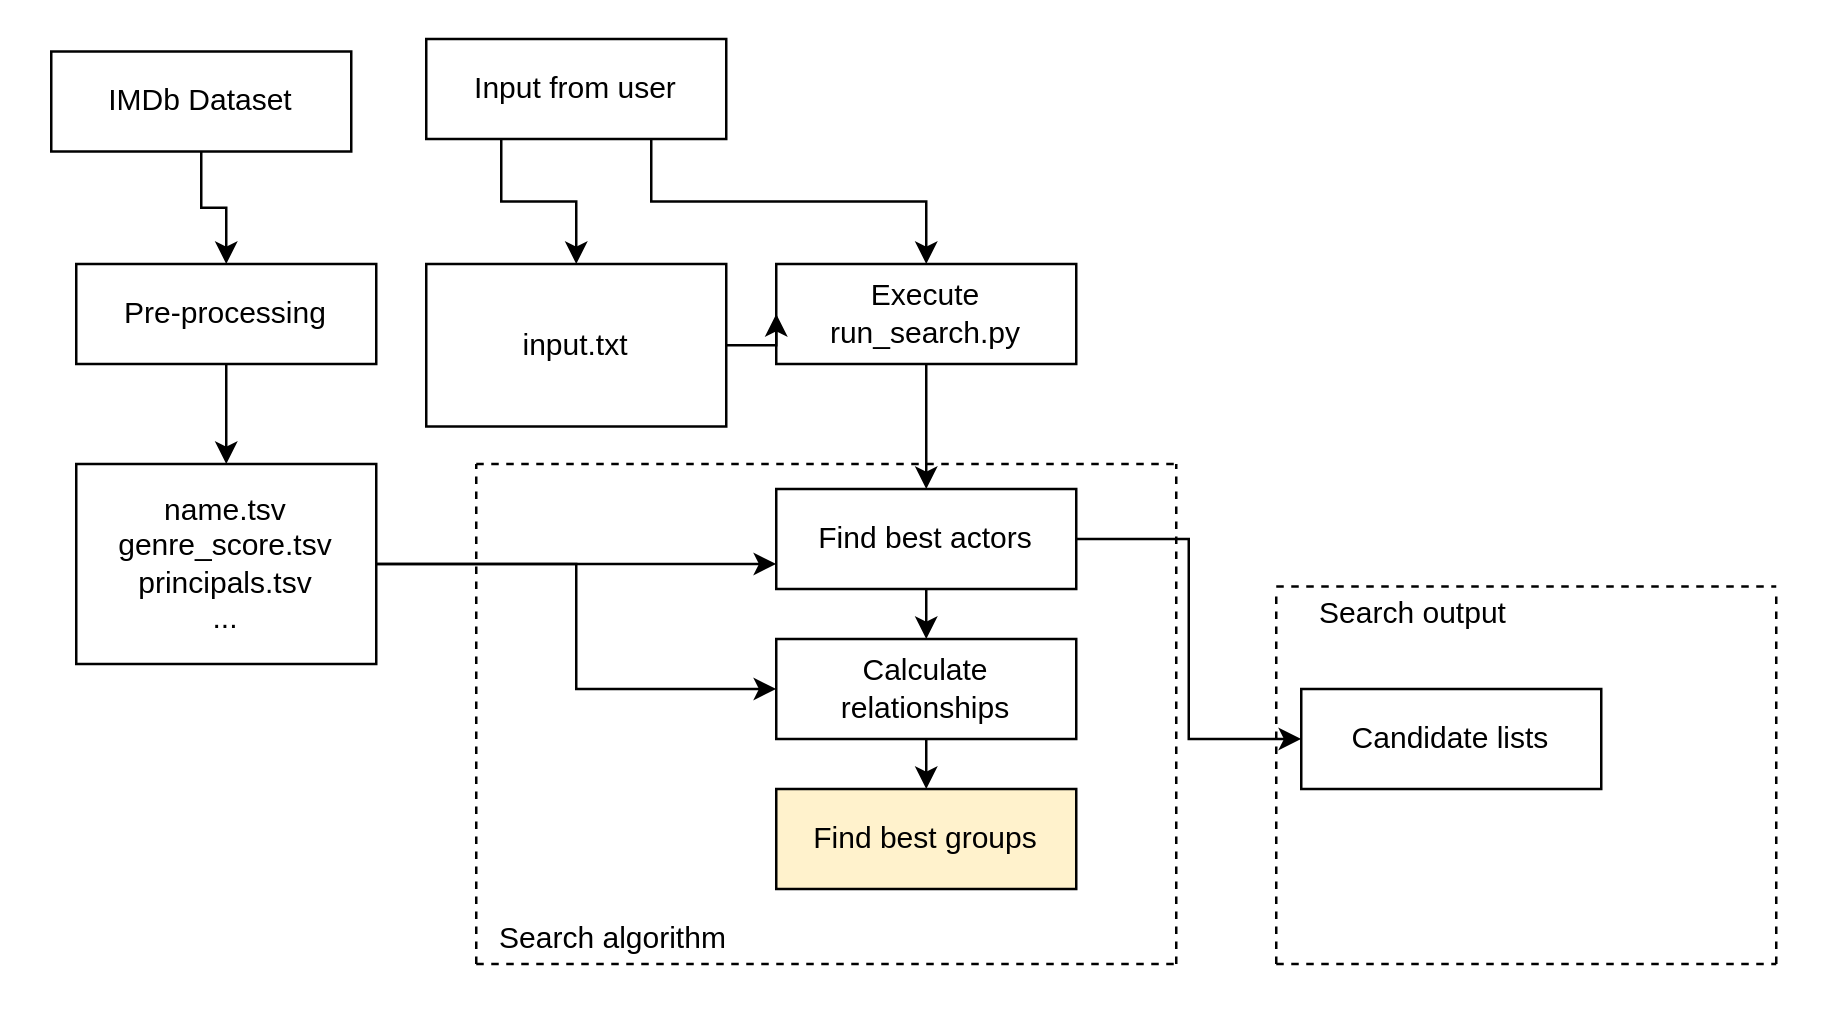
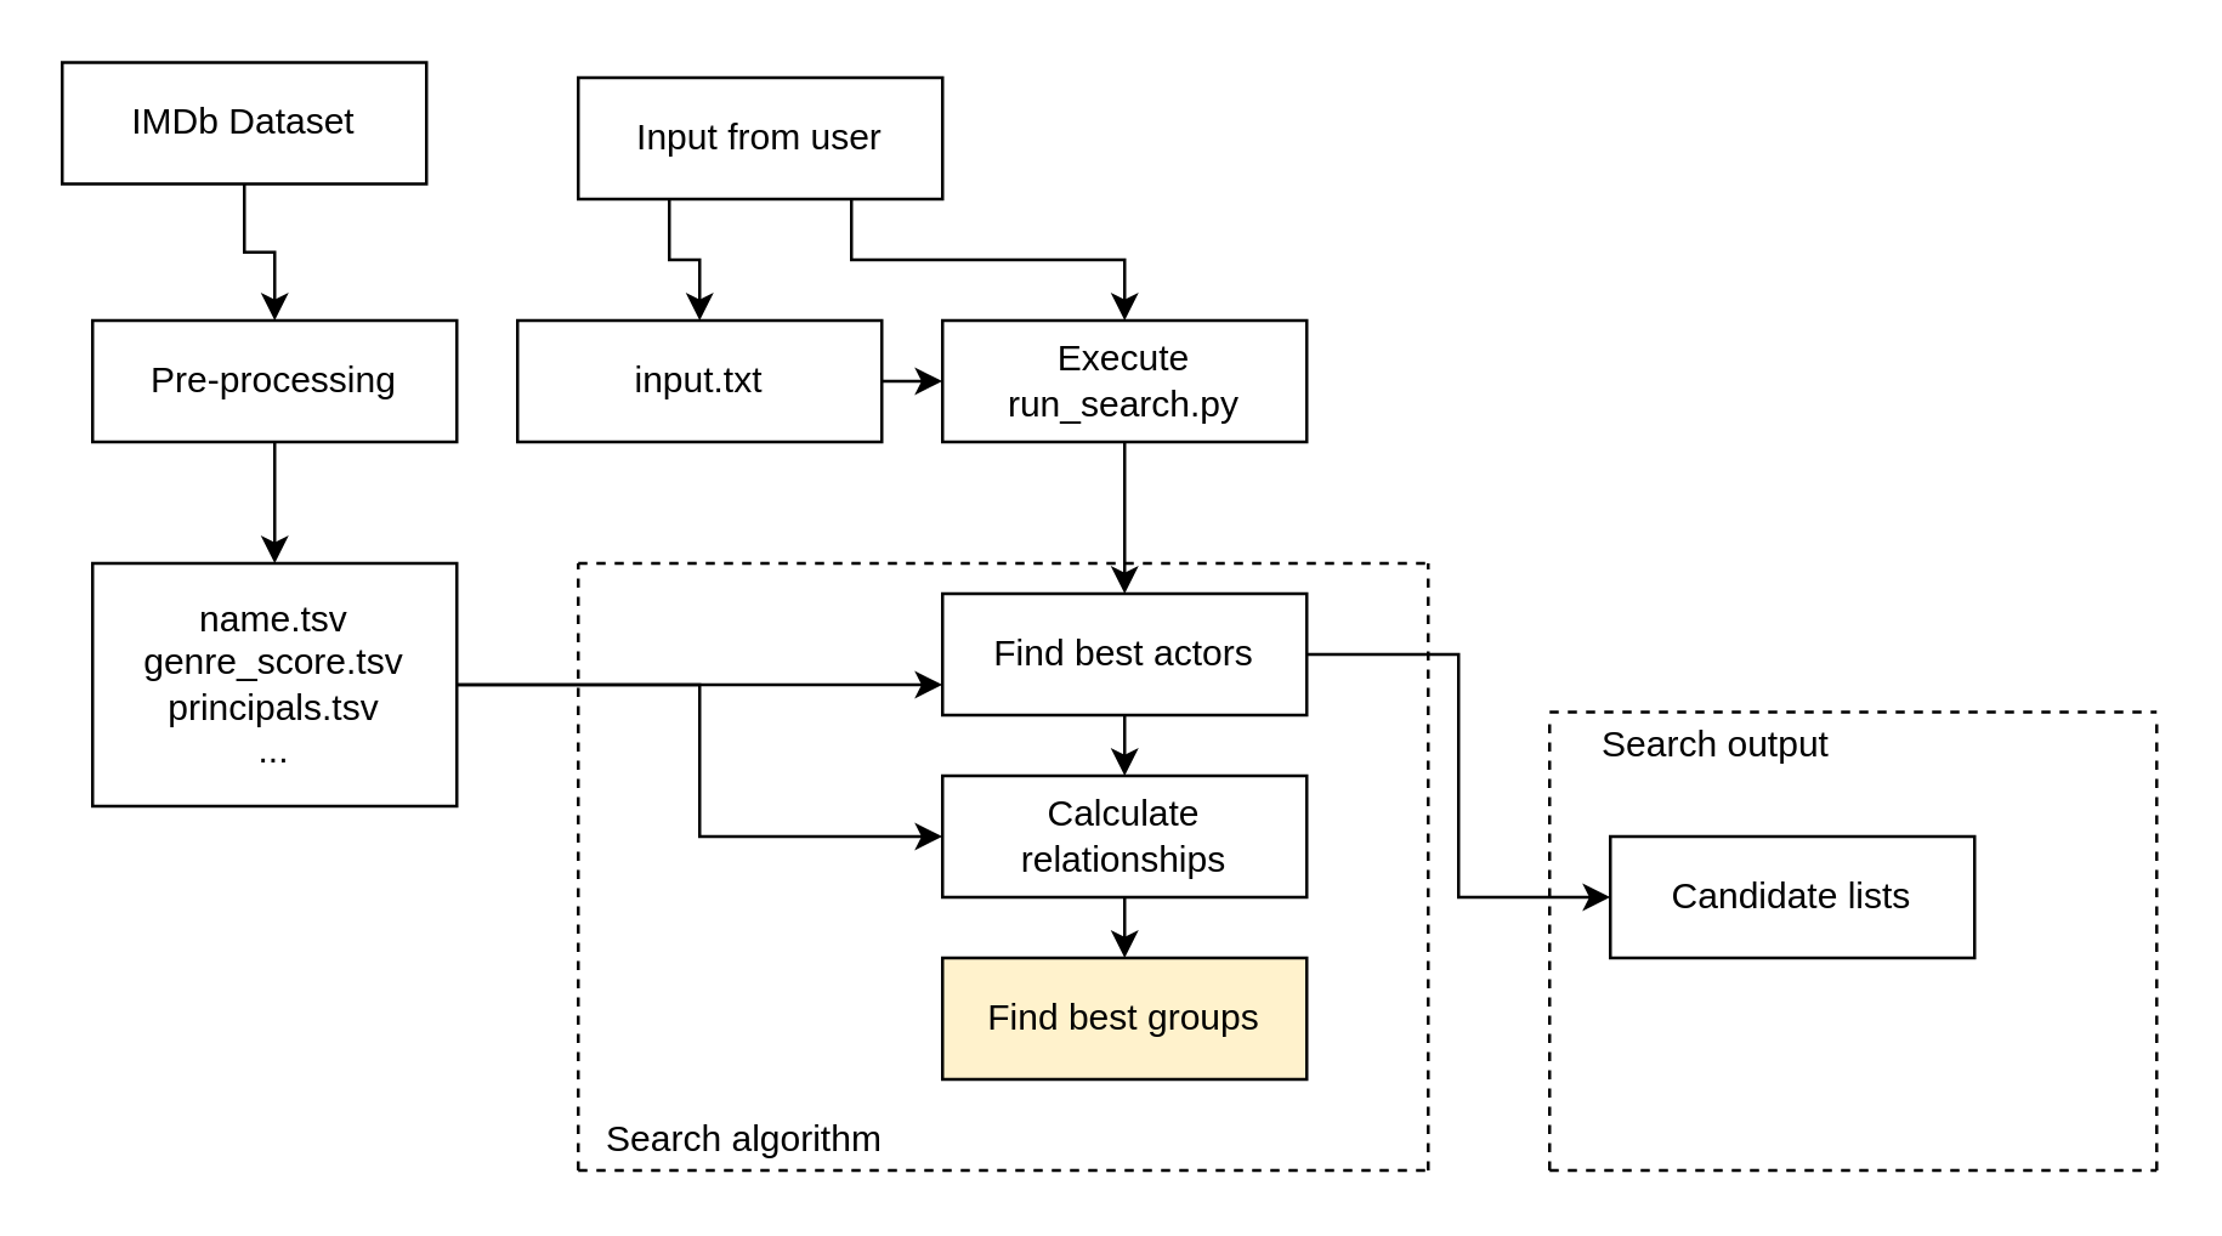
  <mxCell id="0" />
  <mxCell id="1" parent="0" />
  <mxCell id="2" style="edgeStyle=orthogonalEdgeStyle;rounded=0;orthogonalLoop=1;jettySize=auto;html=1;exitX=0.5;exitY=1;exitDx=0;exitDy=0;entryX=0.5;entryY=0;entryDx=0;entryDy=0;" edge="1" parent="1" source="3" target="5"><mxGeometry relative="1" as="geometry" /></mxCell>
  <mxCell id="3" value="IMDb Dataset" style="rounded=0;whiteSpace=wrap;html=1;" vertex="1" parent="1"><mxGeometry x="20" y="20" width="120" height="40" as="geometry" /></mxCell>
  <mxCell id="4" style="edgeStyle=orthogonalEdgeStyle;rounded=0;orthogonalLoop=1;jettySize=auto;html=1;exitX=0.5;exitY=1;exitDx=0;exitDy=0;entryX=0.5;entryY=0;entryDx=0;entryDy=0;" edge="1" parent="1" source="5" target="8"><mxGeometry relative="1" as="geometry" /></mxCell>
  <mxCell id="5" value="Pre-processing" style="rounded=0;whiteSpace=wrap;html=1;" vertex="1" parent="1"><mxGeometry x="30" y="105" width="120" height="40" as="geometry" /></mxCell>
  <mxCell id="6" style="edgeStyle=orthogonalEdgeStyle;rounded=0;orthogonalLoop=1;jettySize=auto;html=1;exitX=1;exitY=0.5;exitDx=0;exitDy=0;entryX=0;entryY=0.75;entryDx=0;entryDy=0;" edge="1" parent="1" source="8" target="19"><mxGeometry relative="1" as="geometry" /></mxCell>
  <mxCell id="7" style="edgeStyle=orthogonalEdgeStyle;rounded=0;orthogonalLoop=1;jettySize=auto;html=1;exitX=1;exitY=0.5;exitDx=0;exitDy=0;entryX=0;entryY=0.5;entryDx=0;entryDy=0;" edge="1" parent="1" source="8" target="21"><mxGeometry relative="1" as="geometry" /></mxCell>
  <mxCell id="8" value="name.tsv&lt;br&gt;genre_score.tsv&lt;br&gt;principals.tsv&lt;br&gt;..." style="rounded=0;whiteSpace=wrap;html=1;" vertex="1" parent="1"><mxGeometry x="30" y="185" width="120" height="80" as="geometry" /></mxCell>
  <mxCell id="9" style="edgeStyle=orthogonalEdgeStyle;rounded=0;orthogonalLoop=1;jettySize=auto;html=1;exitX=0.75;exitY=1;exitDx=0;exitDy=0;entryX=0.5;entryY=0;entryDx=0;entryDy=0;" edge="1" parent="1" source="11" target="13"><mxGeometry relative="1" as="geometry" /></mxCell>
  <mxCell id="10" style="edgeStyle=orthogonalEdgeStyle;rounded=0;orthogonalLoop=1;jettySize=auto;html=1;exitX=0.25;exitY=1;exitDx=0;exitDy=0;entryX=0.5;entryY=0;entryDx=0;entryDy=0;" edge="1" parent="1" source="11" target="15"><mxGeometry relative="1" as="geometry" /></mxCell>
- <mxCell id="11" value="Input from user" style="rounded=0;whiteSpace=wrap;html=1;" vertex="1" parent="1"><mxGeometry x="170" y="15" width="120" height="40" as="geometry" /></mxCell>
+ <mxCell id="11" value="Input from user" style="rounded=0;whiteSpace=wrap;html=1;" vertex="1" parent="1"><mxGeometry x="190" y="25" width="120" height="40" as="geometry" /></mxCell>
  <mxCell id="12" style="edgeStyle=orthogonalEdgeStyle;rounded=0;orthogonalLoop=1;jettySize=auto;html=1;exitX=0.5;exitY=1;exitDx=0;exitDy=0;entryX=0.5;entryY=0;entryDx=0;entryDy=0;" edge="1" parent="1" source="13" target="19"><mxGeometry relative="1" as="geometry" /></mxCell>
  <mxCell id="13" value="Execute run_search.py" style="rounded=0;whiteSpace=wrap;html=1;" vertex="1" parent="1"><mxGeometry x="310" y="105" width="120" height="40" as="geometry" /></mxCell>
  <mxCell id="14" style="edgeStyle=orthogonalEdgeStyle;rounded=0;orthogonalLoop=1;jettySize=auto;html=1;exitX=1;exitY=0.5;exitDx=0;exitDy=0;entryX=0;entryY=0.5;entryDx=0;entryDy=0;" edge="1" parent="1" source="15" target="13"><mxGeometry relative="1" as="geometry" /></mxCell>
- <mxCell id="15" value="input.txt" style="rounded=0;whiteSpace=wrap;html=1;" vertex="1" parent="1"><mxGeometry x="170" y="105" width="120" height="65" as="geometry" /></mxCell>
+ <mxCell id="15" value="input.txt" style="rounded=0;whiteSpace=wrap;html=1;" vertex="1" parent="1"><mxGeometry x="170" y="105" width="120" height="40" as="geometry" /></mxCell>
  <mxCell id="16" value="" style="endArrow=none;dashed=1;html=1;" edge="1" parent="1"><mxGeometry width="50" height="50" relative="1" as="geometry"><mxPoint x="190" y="185" as="sourcePoint" /><mxPoint x="470" y="185" as="targetPoint" /></mxGeometry></mxCell>
  <mxCell id="17" style="edgeStyle=orthogonalEdgeStyle;rounded=0;orthogonalLoop=1;jettySize=auto;html=1;exitX=0.5;exitY=1;exitDx=0;exitDy=0;entryX=0.5;entryY=0;entryDx=0;entryDy=0;" edge="1" parent="1" source="19" target="21"><mxGeometry relative="1" as="geometry" /></mxCell>
  <mxCell id="18" style="edgeStyle=orthogonalEdgeStyle;rounded=0;orthogonalLoop=1;jettySize=auto;html=1;exitX=1;exitY=0.5;exitDx=0;exitDy=0;entryX=0;entryY=0.5;entryDx=0;entryDy=0;" edge="1" parent="1" source="19" target="23"><mxGeometry relative="1" as="geometry" /></mxCell>
  <mxCell id="19" value="Find best actors" style="rounded=0;whiteSpace=wrap;html=1;" vertex="1" parent="1"><mxGeometry x="310" y="195" width="120" height="40" as="geometry" /></mxCell>
  <mxCell id="20" style="edgeStyle=orthogonalEdgeStyle;rounded=0;orthogonalLoop=1;jettySize=auto;html=1;exitX=0.5;exitY=1;exitDx=0;exitDy=0;entryX=0.5;entryY=0;entryDx=0;entryDy=0;" edge="1" parent="1" source="21" target="22"><mxGeometry relative="1" as="geometry" /></mxCell>
  <mxCell id="21" value="Calculate relationships" style="rounded=0;whiteSpace=wrap;html=1;" vertex="1" parent="1"><mxGeometry x="310" y="255" width="120" height="40" as="geometry" /></mxCell>
  <mxCell id="22" value="Find best groups" style="rounded=0;whiteSpace=wrap;html=1;fillColor=#fff2cc;" vertex="1" parent="1"><mxGeometry x="310" y="315" width="120" height="40" as="geometry" /></mxCell>
- <mxCell id="23" value="Candidate lists" style="rounded=0;whiteSpace=wrap;html=1;" vertex="1" parent="1"><mxGeometry x="520" y="275" width="120" height="40" as="geometry" /></mxCell>
+ <mxCell id="23" value="Candidate lists" style="rounded=0;whiteSpace=wrap;html=1;" vertex="1" parent="1"><mxGeometry x="530" y="275" width="120" height="40" as="geometry" /></mxCell>
  <mxCell id="24" value="" style="endArrow=none;dashed=1;html=1;" edge="1" parent="1"><mxGeometry width="50" height="50" relative="1" as="geometry"><mxPoint x="190" y="385" as="sourcePoint" /><mxPoint x="190" y="185" as="targetPoint" /></mxGeometry></mxCell>
  <mxCell id="25" value="" style="endArrow=none;dashed=1;html=1;" edge="1" parent="1"><mxGeometry width="50" height="50" relative="1" as="geometry"><mxPoint x="190" y="385" as="sourcePoint" /><mxPoint x="470" y="385" as="targetPoint" /></mxGeometry></mxCell>
  <mxCell id="26" value="" style="endArrow=none;dashed=1;html=1;" edge="1" parent="1"><mxGeometry width="50" height="50" relative="1" as="geometry"><mxPoint x="470" y="385" as="sourcePoint" /><mxPoint x="470" y="185" as="targetPoint" /></mxGeometry></mxCell>
  <mxCell id="27" value="" style="endArrow=none;dashed=1;html=1;entryX=0;entryY=0;entryDx=0;entryDy=0;entryPerimeter=0;" edge="1" parent="1" target="31"><mxGeometry width="50" height="50" relative="1" as="geometry"><mxPoint x="510" y="385" as="sourcePoint" /><mxPoint x="510" y="185" as="targetPoint" /></mxGeometry></mxCell>
  <mxCell id="28" value="" style="endArrow=none;dashed=1;html=1;" edge="1" parent="1"><mxGeometry width="50" height="50" relative="1" as="geometry"><mxPoint x="510" y="234" as="sourcePoint" /><mxPoint x="710" y="234" as="targetPoint" /></mxGeometry></mxCell>
  <mxCell id="29" value="" style="endArrow=none;dashed=1;html=1;" edge="1" parent="1"><mxGeometry width="50" height="50" relative="1" as="geometry"><mxPoint x="510" y="385" as="sourcePoint" /><mxPoint x="710" y="385" as="targetPoint" /></mxGeometry></mxCell>
  <mxCell id="30" value="" style="endArrow=none;dashed=1;html=1;" edge="1" parent="1"><mxGeometry width="50" height="50" relative="1" as="geometry"><mxPoint x="710" y="385" as="sourcePoint" /><mxPoint x="710" y="235" as="targetPoint" /></mxGeometry></mxCell>
  <mxCell id="31" value="Search output" style="text;html=1;strokeColor=none;fillColor=none;align=center;verticalAlign=middle;whiteSpace=wrap;rounded=0;" vertex="1" parent="1"><mxGeometry x="510" y="235" width="110" height="20" as="geometry" /></mxCell>
  <mxCell id="32" value="Search algorithm" style="text;html=1;strokeColor=none;fillColor=none;align=center;verticalAlign=middle;whiteSpace=wrap;rounded=0;" vertex="1" parent="1"><mxGeometry x="190" y="365" width="110" height="20" as="geometry" /></mxCell>
